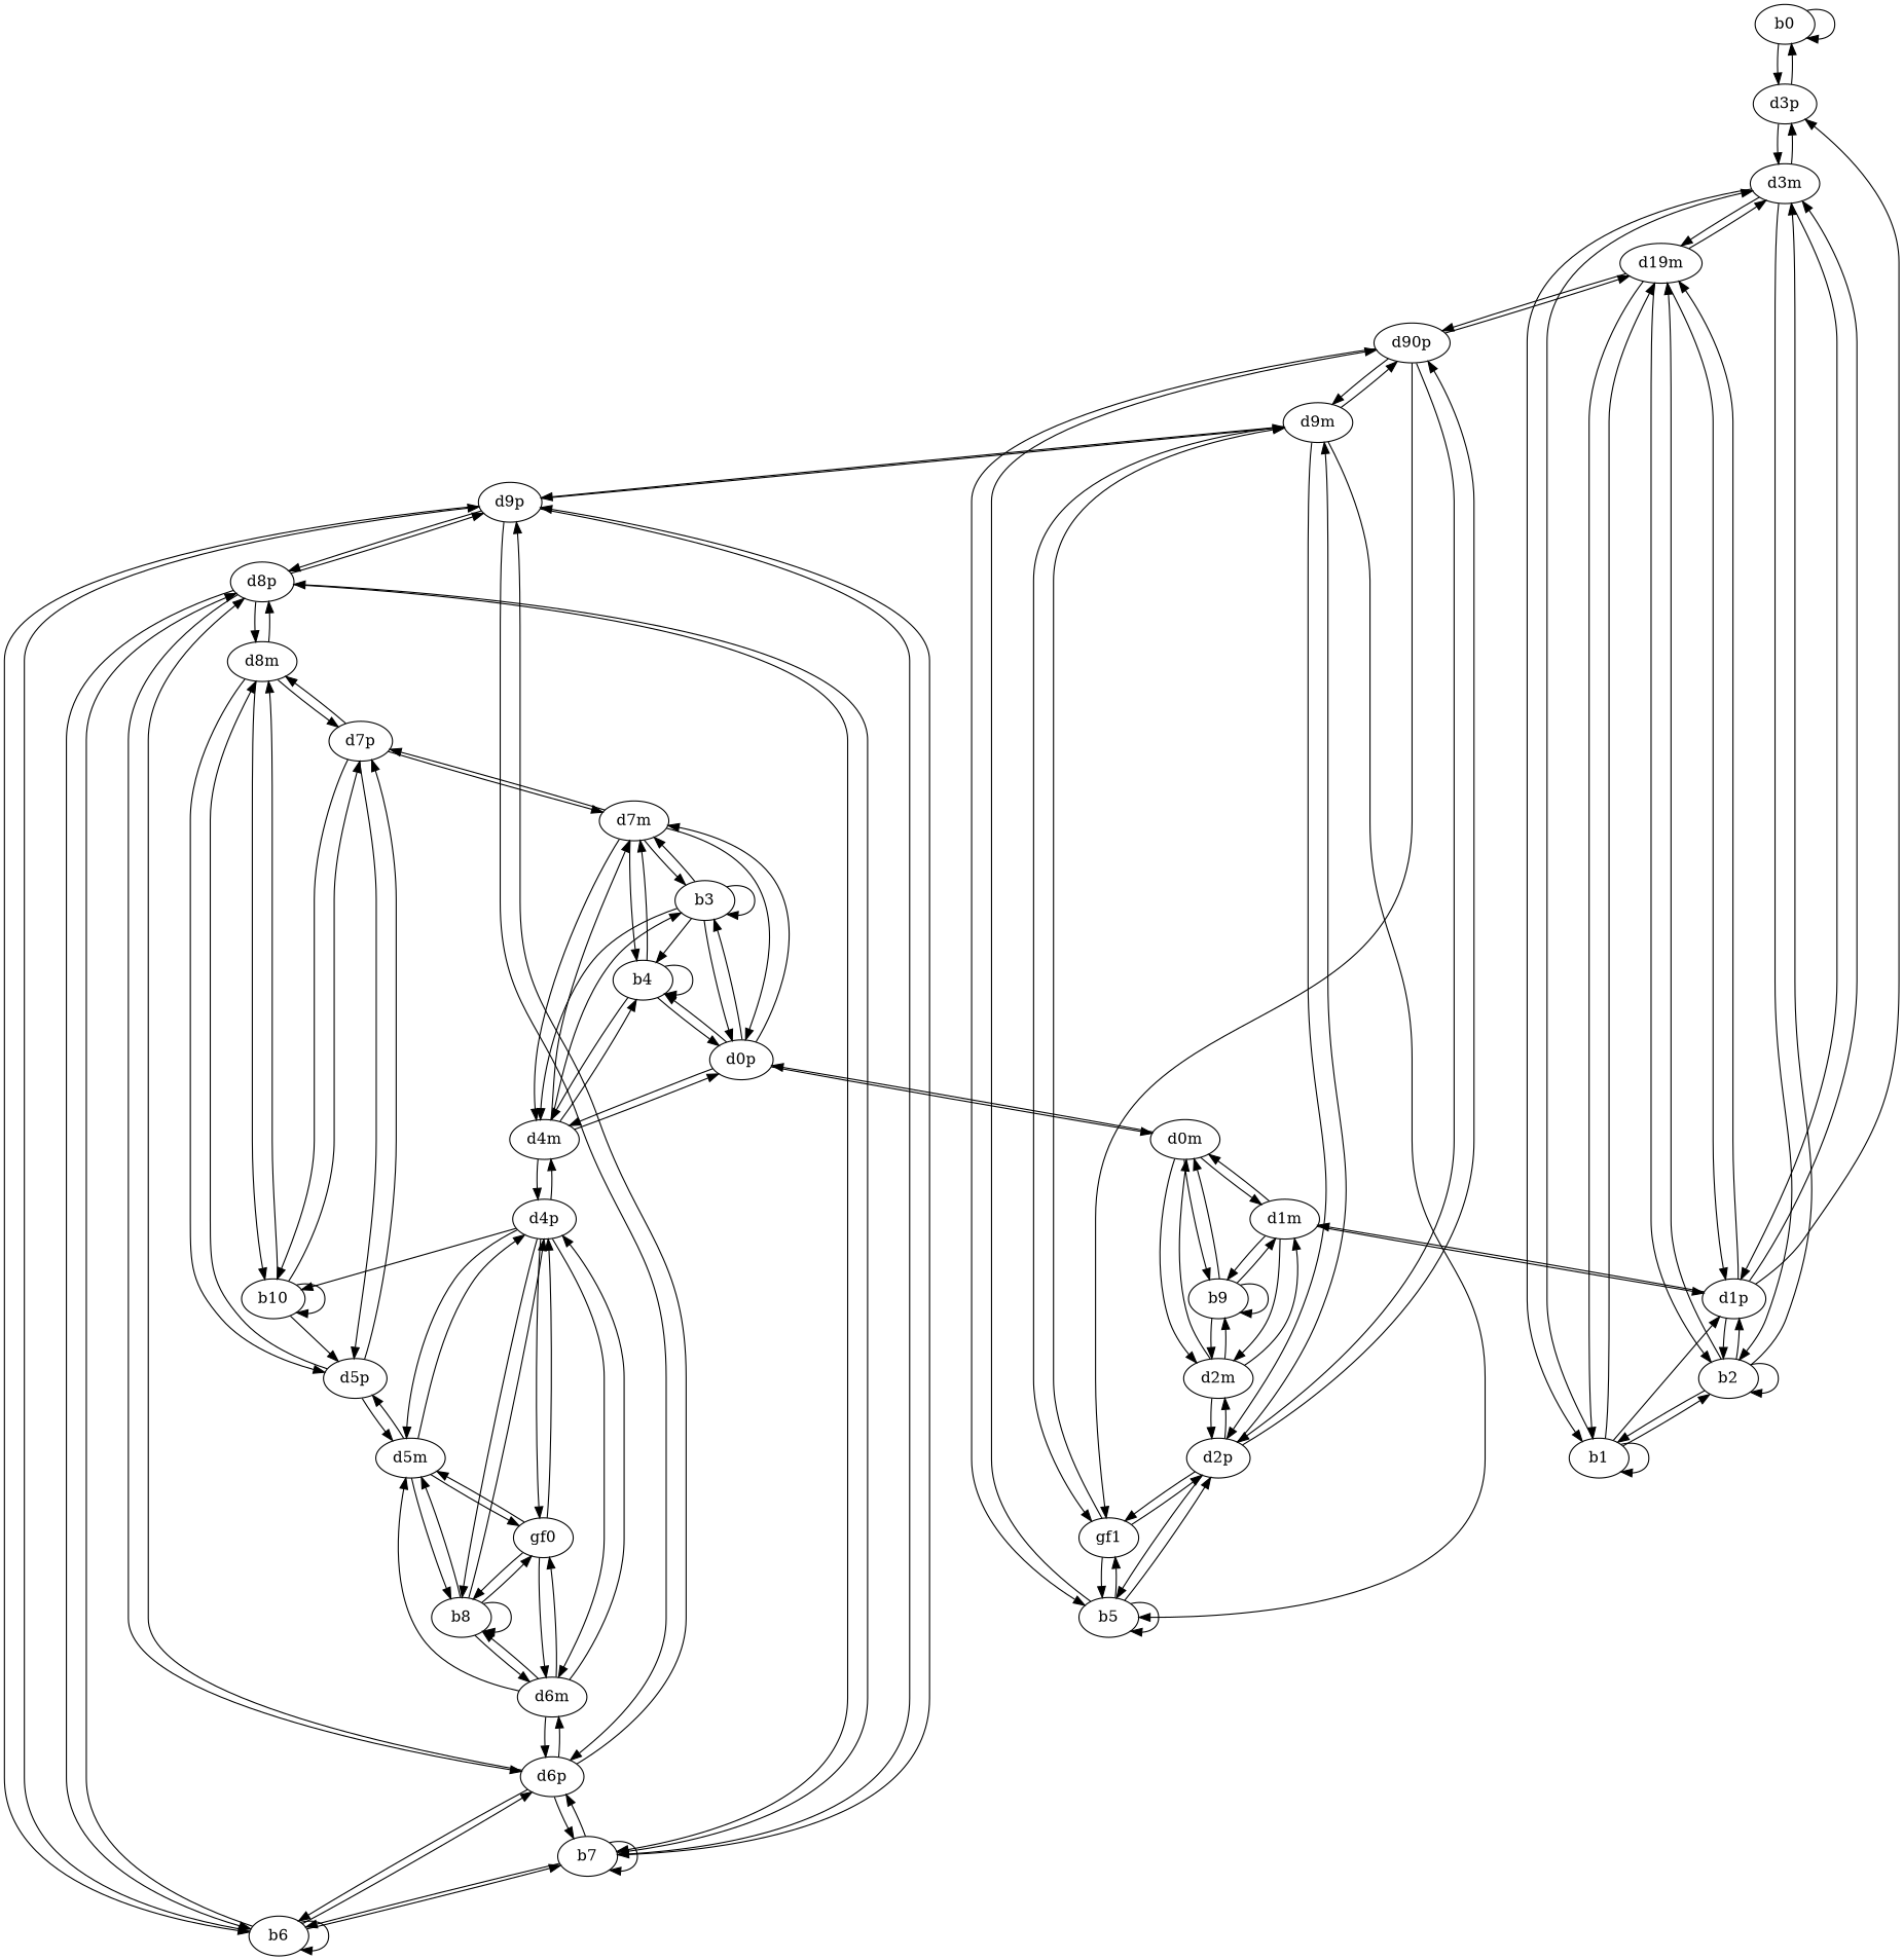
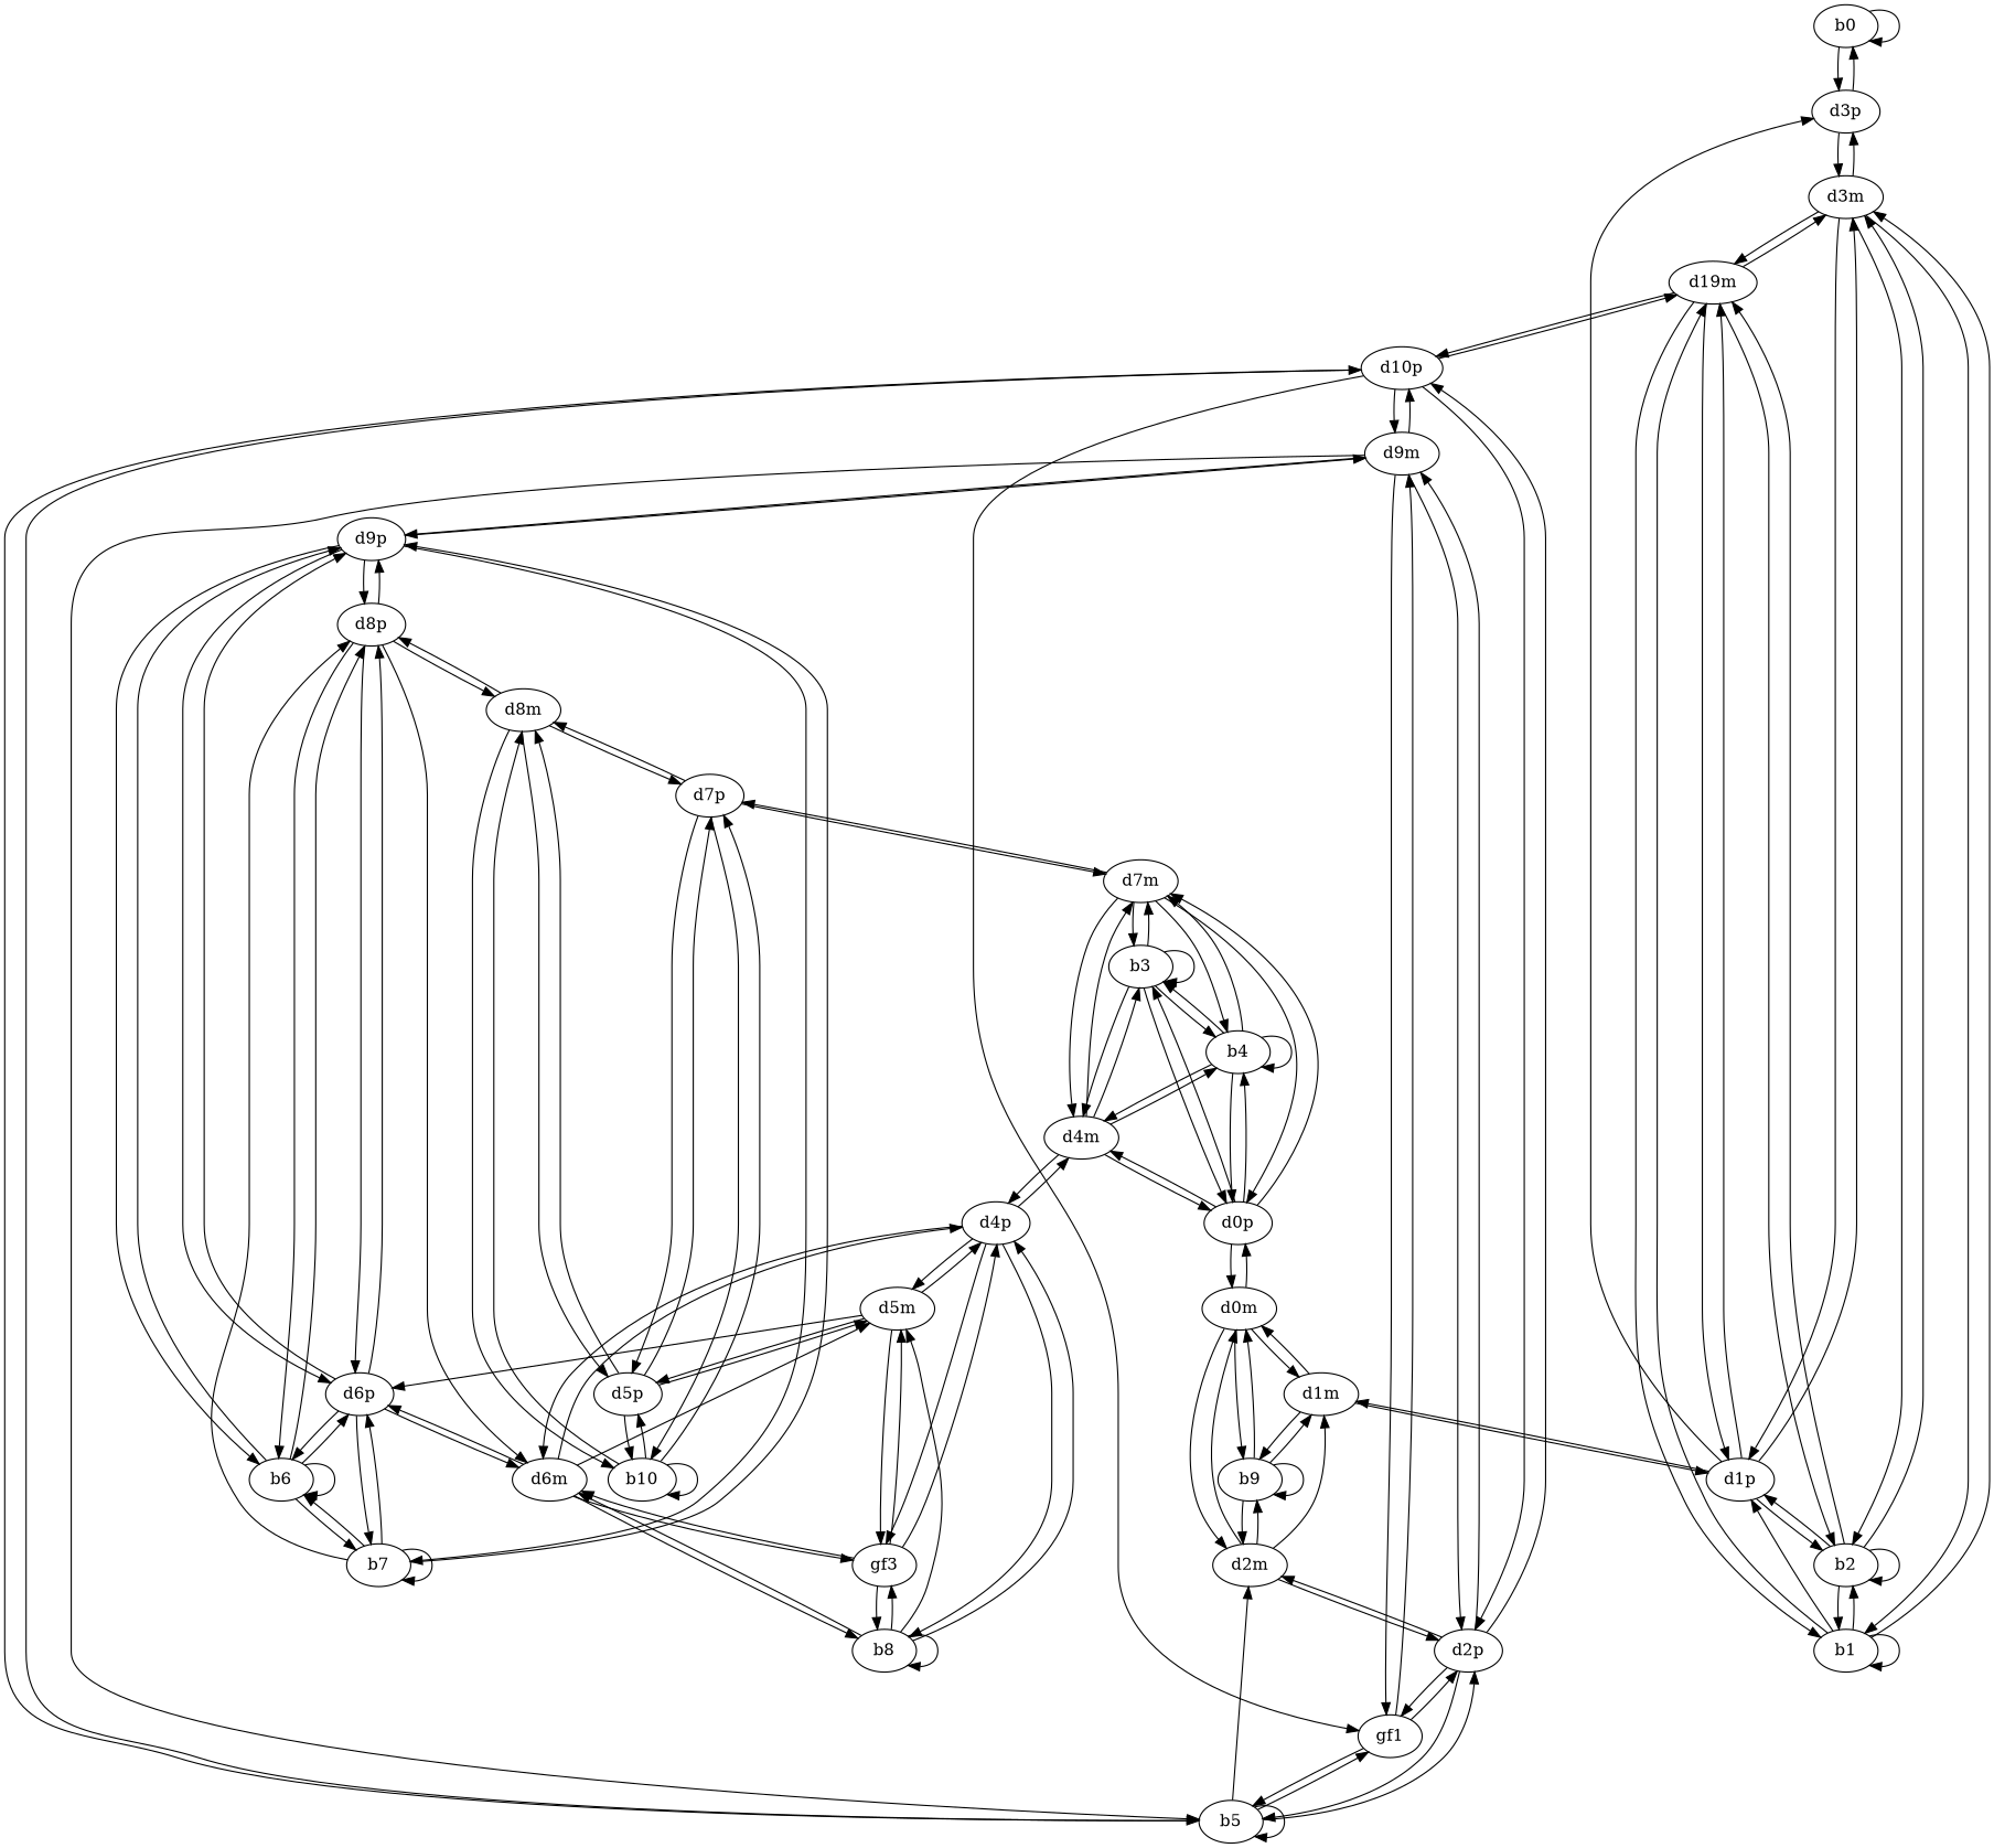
  digraph {
    b0
    d3p
    d3m
    b1
    b2
    d1p
    n7 [label=d19m]
    d1m
-   d10p [label=d90p]
+   d10p
    b3
    b4
    d0p
    d4m
    d7m
    d0m
    d4p
    d7p
    b5
    gf1
    d2p
    d9m
    d2m
    d9p
    b6
    b7
    d6p
    d8p
    d6m
    d8m
    b8
-   gf0
+   gf0 [label=gf3]
    d5m
    d5p
    b9
    b10
    b0 -> b0
    b0 -> d3p
    d3p -> b0
    d3p -> d3m
    d3m -> d3p
    d3m -> b1
    d3m -> b2
    d3m -> d1p
    d3m -> n7
    b1 -> d3m
    b1 -> b1
    b1 -> b2
    b1 -> d1p
    b1 -> n7
    b2 -> d3m
    b2 -> b1
    b2 -> b2
    b2 -> d1p
    b2 -> n7
    d1p -> d3p
    d1p -> d3m
    d1p -> b2
    d1p -> n7
    d1p -> d1m
    n7 -> d3m
    n7 -> b1
    n7 -> b2
    n7 -> d1p
    n7 -> d10p
    d1m -> d1p
    d1m -> d0m
-   d1m -> d2m
+   b5 -> d2m
    d1m -> b9
    d10p -> n7
    d10p -> b5
    d10p -> gf1
    d10p -> d2p
    d10p -> d9m
    b3 -> b3
    b3 -> b4
    b3 -> d0p
    b3 -> d4m
    b3 -> d7m
+   b4 -> b3
    b4 -> b4
    b4 -> d0p
    b4 -> d4m
    b4 -> d7m
    d0p -> b3
    d0p -> b4
    d0p -> d4m
    d0p -> d7m
    d0p -> d0m
    d4m -> b3
    d4m -> b4
    d4m -> d0p
    d4m -> d7m
    d4m -> d4p
    d7m -> b3
    d7m -> b4
    d7m -> d0p
    d7m -> d4m
    d7m -> d7p
    d0m -> d1m
    d0m -> d0p
    d0m -> d2m
    d0m -> b9
    d4p -> d4m
    d4p -> d6m
    d4p -> b8
    d4p -> gf0
    d4p -> d5m
    d7p -> d7m
    d7p -> d8m
    d7p -> d5p
    d7p -> b10
    b5 -> d10p
    b5 -> b5
    b5 -> gf1
    b5 -> d2p
    gf1 -> b5
    gf1 -> d2p
    gf1 -> d9m
    d2p -> d10p
    d2p -> b5
    d2p -> gf1
    d2p -> d9m
    d2p -> d2m
    d9m -> d10p
    d9m -> b5
    d9m -> gf1
    d9m -> d2p
    d9m -> d9p
    d2m -> d1m
    d2m -> d0m
    d2m -> d2p
    d2m -> b9
    d9p -> d9m
    d9p -> b6
    d9p -> b7
    d9p -> d6p
    d9p -> d8p
    b6 -> d9p
    b6 -> b6
    b6 -> b7
    b6 -> d6p
    b6 -> d8p
    b7 -> d9p
    b7 -> b6
    b7 -> b7
    b7 -> d6p
    b7 -> d8p
    d6p -> d9p
    d6p -> b6
    d6p -> b7
    d6p -> d8p
    d6p -> d6m
    d8p -> d9p
    d8p -> b6
-   d8p -> b7
+   d8p -> d6m
    d8p -> d6p
    d8p -> d8m
    d6m -> d4p
    d6m -> d6p
    d6m -> b8
    d6m -> gf0
    d6m -> d5m
    d8m -> d7p
    d8m -> d8p
    d8m -> d5p
    d8m -> b10
    b8 -> d4p
    b8 -> d6m
    b8 -> b8
    b8 -> gf0
    b8 -> d5m
    gf0 -> d4p
    gf0 -> d6m
    gf0 -> b8
    gf0 -> d5m
    d5m -> d4p
-   d5m -> b8
+   d5m -> d6p
    d5m -> gf0
    d5m -> d5p
    d5p -> d7p
    d5p -> d8m
    d5p -> d5m
-   d4p -> b10
+   d5p -> b10
    b9 -> d1m
    b9 -> d0m
    b9 -> d2m
    b9 -> b9
    b10 -> d7p
    b10 -> d8m
    b10 -> d5p
    b10 -> b10
  }
